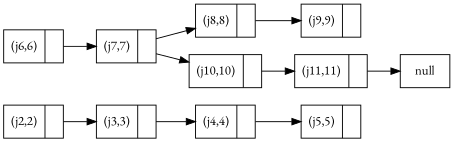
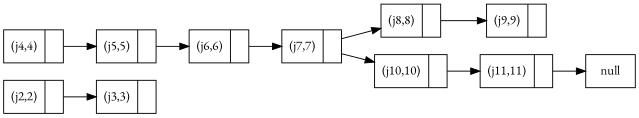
  digraph {
    fontname="EB Garamond"
    rankdir=LR
    node [fontname="EB Garamond" shape=record]
    edge [fontname="EB Garamond"]
    n1 [label="{<f1> (j2,2)|<f2> }"]
    n2 [label="{<f1> (j3,3)|<f2> }"]
    n3 [label="{<f1> (j4,4)|<f2> }"]
    n4 [label="{<f1> (j5,5)|<f2> }"]
    n5 [label="{<f1> (j6,6)|<f2> }"]
    n6 [label="{<f1> (j7,7)|<f2> }"]
    n7 [label="{<f1> (j8,8)|<f2> }"]
    n8 [label="{<f1> (j10,10)|<f2> }"]
    n9 [label="{<f1> (j9,9)|<f2> }"]
    n10 [label="{<f1> (j11,11)|<f2> }"]
    null
    n1 -> n2
-   n2 -> n3
    n3 -> n4
+   n4 -> n5
    n5 -> n6
    n6 -> n7
    n6 -> n8
    n7 -> n9
    n8 -> n10
    n10 -> null
  }
